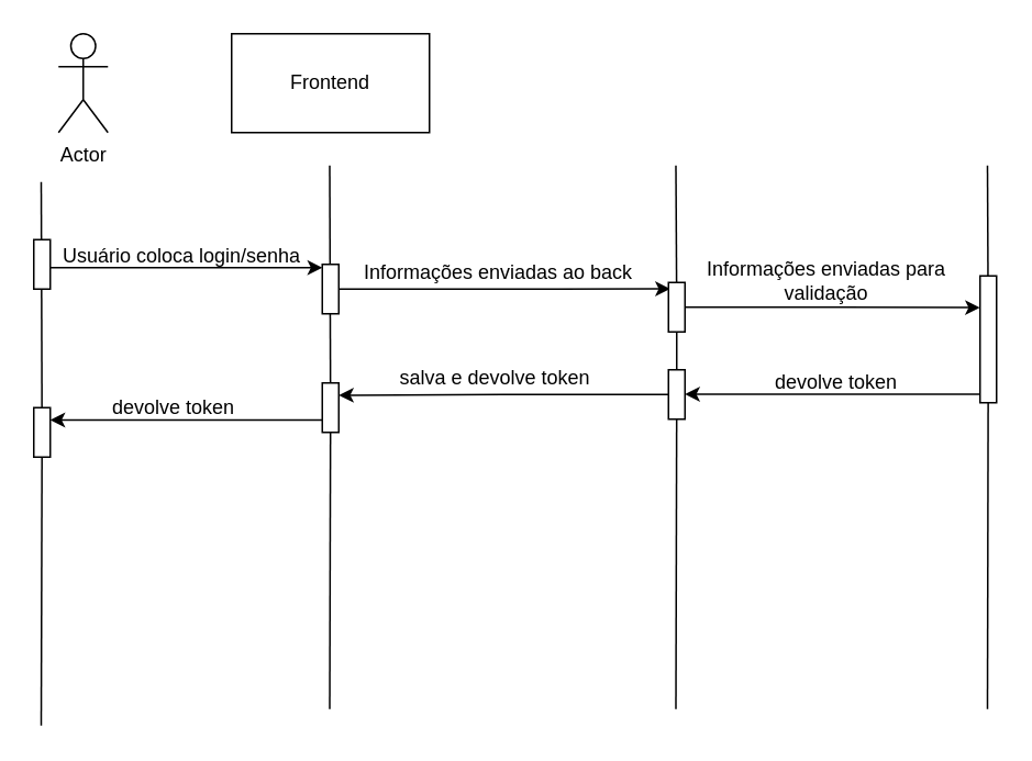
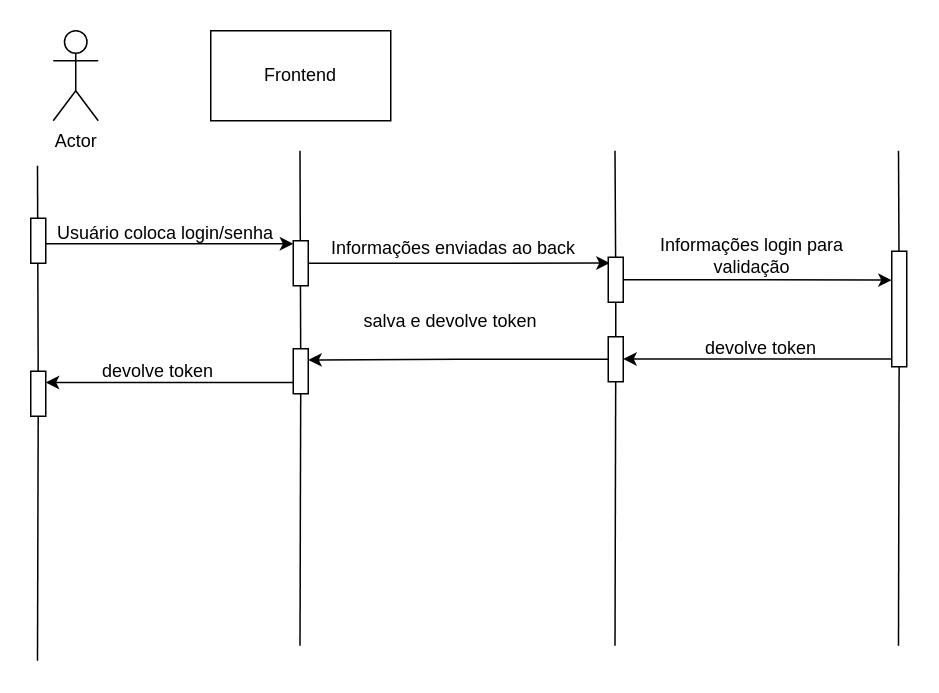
  <mxCell id="0" />
  <mxCell id="1" parent="0" />
  <mxCell id="2" value="Frontend" style="rounded=0;whiteSpace=wrap;html=1;" vertex="1" parent="1"><mxGeometry x="140" y="20" width="120" height="60" as="geometry" /></mxCell>
  <mxCell id="3" value="Actor" style="shape=umlActor;verticalLabelPosition=bottom;verticalAlign=top;html=1;outlineConnect=0;" vertex="1" parent="1"><mxGeometry x="35" y="20" width="30" height="60" as="geometry" /></mxCell>
  <mxCell id="4" value="" style="endArrow=none;html=1;rounded=0;" edge="1" parent="1" source="30"><mxGeometry width="50" height="50" relative="1" as="geometry"><mxPoint x="24.5" y="440" as="sourcePoint" /><mxPoint x="24.5" y="110" as="targetPoint" /></mxGeometry></mxCell>
  <mxCell id="5" value="" style="endArrow=none;html=1;rounded=0;" edge="1" parent="1" source="27"><mxGeometry width="50" height="50" relative="1" as="geometry"><mxPoint x="199.5" y="430" as="sourcePoint" /><mxPoint x="199.5" y="100" as="targetPoint" /></mxGeometry></mxCell>
  <mxCell id="6" value="" style="endArrow=none;html=1;rounded=0;" edge="1" parent="1" source="14"><mxGeometry width="50" height="50" relative="1" as="geometry"><mxPoint x="409.5" y="430" as="sourcePoint" /><mxPoint x="409.5" y="100" as="targetPoint" /></mxGeometry></mxCell>
  <mxCell id="7" style="edgeStyle=orthogonalEdgeStyle;rounded=0;orthogonalLoop=1;jettySize=auto;html=1;exitX=1;exitY=0.5;exitDx=0;exitDy=0;entryX=0;entryY=0;entryDx=0;entryDy=0;" edge="1" parent="1"><mxGeometry relative="1" as="geometry"><mxPoint x="30" y="162" as="sourcePoint" /><mxPoint x="195" y="162" as="targetPoint" /></mxGeometry></mxCell>
  <mxCell id="8" value="" style="rounded=0;whiteSpace=wrap;html=1;" vertex="1" parent="1"><mxGeometry x="20" y="145" width="10" height="30" as="geometry" /></mxCell>
  <mxCell id="9" style="edgeStyle=orthogonalEdgeStyle;rounded=0;orthogonalLoop=1;jettySize=auto;html=1;exitX=1;exitY=0.5;exitDx=0;exitDy=0;entryX=0.1;entryY=0.127;entryDx=0;entryDy=0;entryPerimeter=0;" edge="1" parent="1" source="10" target="14"><mxGeometry relative="1" as="geometry" /></mxCell>
  <mxCell id="10" value="" style="rounded=0;whiteSpace=wrap;html=1;" vertex="1" parent="1"><mxGeometry x="195" y="160" width="10" height="30" as="geometry" /></mxCell>
  <mxCell id="11" value="Usuário coloca login/senha" style="text;html=1;strokeColor=none;fillColor=none;align=center;verticalAlign=middle;whiteSpace=wrap;rounded=0;" vertex="1" parent="1"><mxGeometry x="30" y="140" width="160" height="30" as="geometry" /></mxCell>
  <mxCell id="12" value="" style="endArrow=none;html=1;rounded=0;" edge="1" parent="1" source="22" target="14"><mxGeometry width="50" height="50" relative="1" as="geometry"><mxPoint x="409.5" y="430" as="sourcePoint" /><mxPoint x="409.5" y="100" as="targetPoint" /></mxGeometry></mxCell>
  <mxCell id="13" style="edgeStyle=orthogonalEdgeStyle;rounded=0;orthogonalLoop=1;jettySize=auto;html=1;entryX=0;entryY=0.25;entryDx=0;entryDy=0;" edge="1" parent="1" source="14" target="18"><mxGeometry relative="1" as="geometry" /></mxCell>
  <mxCell id="14" value="" style="rounded=0;whiteSpace=wrap;html=1;" vertex="1" parent="1"><mxGeometry x="405" y="171" width="10" height="30" as="geometry" /></mxCell>
  <mxCell id="15" value="Informações enviadas ao back" style="text;html=1;strokeColor=none;fillColor=none;align=center;verticalAlign=middle;whiteSpace=wrap;rounded=0;" vertex="1" parent="1"><mxGeometry x="217" y="150" width="170" height="30" as="geometry" /></mxCell>
  <mxCell id="16" value="" style="endArrow=none;html=1;rounded=0;" edge="1" parent="1" source="18"><mxGeometry width="50" height="50" relative="1" as="geometry"><mxPoint x="598.5" y="430" as="sourcePoint" /><mxPoint x="598.5" y="100" as="targetPoint" /></mxGeometry></mxCell>
  <mxCell id="17" value="" style="endArrow=none;html=1;rounded=0;" edge="1" parent="1" target="18"><mxGeometry width="50" height="50" relative="1" as="geometry"><mxPoint x="598.5" y="430" as="sourcePoint" /><mxPoint x="598.5" y="100" as="targetPoint" /></mxGeometry></mxCell>
  <mxCell id="18" value="" style="rounded=0;whiteSpace=wrap;html=1;" vertex="1" parent="1"><mxGeometry x="594" y="167" width="10" height="77" as="geometry" /></mxCell>
- <mxCell id="19" value="Informações enviadas para validação" style="text;html=1;strokeColor=none;fillColor=none;align=center;verticalAlign=middle;whiteSpace=wrap;rounded=0;" vertex="1" parent="1"><mxGeometry x="416" y="155" width="170" height="30" as="geometry" /></mxCell>
+ <mxCell id="19" value="Informações login para validação" style="text;html=1;strokeColor=none;fillColor=none;align=center;verticalAlign=middle;whiteSpace=wrap;rounded=0;" vertex="1" parent="1"><mxGeometry x="416" y="155" width="170" height="30" as="geometry" /></mxCell>
  <mxCell id="20" value="" style="endArrow=none;html=1;rounded=0;" edge="1" parent="1" target="22"><mxGeometry width="50" height="50" relative="1" as="geometry"><mxPoint x="409.5" y="430" as="sourcePoint" /><mxPoint x="410" y="201" as="targetPoint" /></mxGeometry></mxCell>
  <mxCell id="21" style="edgeStyle=orthogonalEdgeStyle;rounded=0;orthogonalLoop=1;jettySize=auto;html=1;exitX=0;exitY=0.5;exitDx=0;exitDy=0;entryX=1;entryY=0.25;entryDx=0;entryDy=0;" edge="1" parent="1" source="22" target="27"><mxGeometry relative="1" as="geometry" /></mxCell>
  <mxCell id="22" value="" style="rounded=0;whiteSpace=wrap;html=1;" vertex="1" parent="1"><mxGeometry x="405" y="224" width="10" height="30" as="geometry" /></mxCell>
  <mxCell id="23" style="edgeStyle=orthogonalEdgeStyle;rounded=0;orthogonalLoop=1;jettySize=auto;html=1;entryX=0;entryY=0.25;entryDx=0;entryDy=0;startArrow=classic;startFill=1;endArrow=none;endFill=0;" edge="1" parent="1"><mxGeometry relative="1" as="geometry"><mxPoint x="415" y="238.83" as="sourcePoint" /><mxPoint x="594" y="238.83" as="targetPoint" /></mxGeometry></mxCell>
  <mxCell id="24" value="devolve token" style="text;html=1;strokeColor=none;fillColor=none;align=center;verticalAlign=middle;whiteSpace=wrap;rounded=0;" vertex="1" parent="1"><mxGeometry x="422" y="217" width="170" height="30" as="geometry" /></mxCell>
  <mxCell id="25" value="" style="endArrow=none;html=1;rounded=0;" edge="1" parent="1" target="27"><mxGeometry width="50" height="50" relative="1" as="geometry"><mxPoint x="199.5" y="430" as="sourcePoint" /><mxPoint x="199.5" y="100" as="targetPoint" /></mxGeometry></mxCell>
  <mxCell id="26" style="edgeStyle=orthogonalEdgeStyle;rounded=0;orthogonalLoop=1;jettySize=auto;html=1;exitX=0;exitY=0.75;exitDx=0;exitDy=0;entryX=1;entryY=0.25;entryDx=0;entryDy=0;" edge="1" parent="1" source="27" target="30"><mxGeometry relative="1" as="geometry" /></mxCell>
  <mxCell id="27" value="" style="rounded=0;whiteSpace=wrap;html=1;" vertex="1" parent="1"><mxGeometry x="195" y="232" width="10" height="30" as="geometry" /></mxCell>
- <mxCell id="28" value="salva e devolve token" style="text;html=1;strokeColor=none;fillColor=none;align=center;verticalAlign=middle;whiteSpace=wrap;rounded=0;" vertex="1" parent="1"><mxGeometry x="215" y="214" width="170" height="30" as="geometry" /></mxCell>
+ <mxCell id="28" value="salva e devolve token" style="text;html=1;strokeColor=none;fillColor=none;align=center;verticalAlign=middle;whiteSpace=wrap;rounded=0;" vertex="1" parent="1"><mxGeometry x="215" y="199" width="170" height="30" as="geometry" /></mxCell>
  <mxCell id="29" value="" style="endArrow=none;html=1;rounded=0;" edge="1" parent="1" target="30"><mxGeometry width="50" height="50" relative="1" as="geometry"><mxPoint x="24.5" y="440" as="sourcePoint" /><mxPoint x="24.5" y="110" as="targetPoint" /></mxGeometry></mxCell>
  <mxCell id="30" value="" style="rounded=0;whiteSpace=wrap;html=1;" vertex="1" parent="1"><mxGeometry x="20" y="247" width="10" height="30" as="geometry" /></mxCell>
  <mxCell id="31" value="devolve token" style="text;html=1;strokeColor=none;fillColor=none;align=center;verticalAlign=middle;whiteSpace=wrap;rounded=0;" vertex="1" parent="1"><mxGeometry x="20" y="232" width="170" height="30" as="geometry" /></mxCell>
